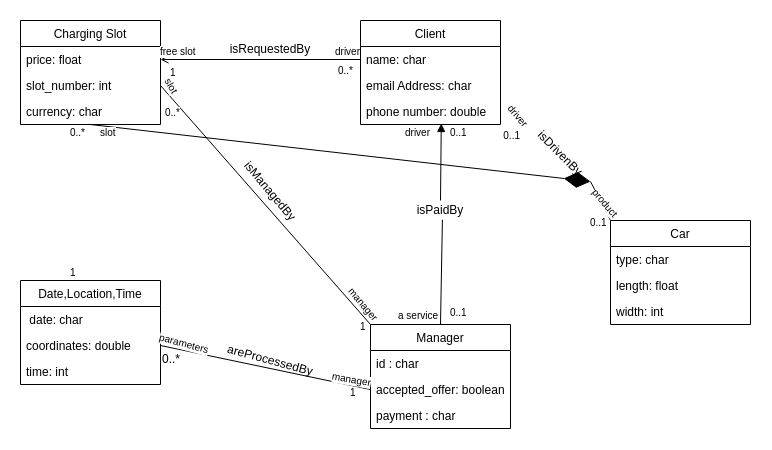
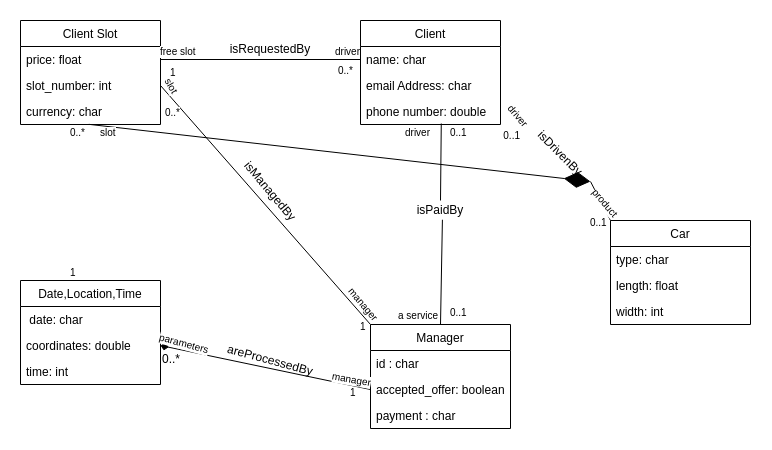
  <mxCell id="0" />
  <mxCell id="1" parent="0" />
  <mxCell id="2" value="Date,Location,Time" style="swimlane;fontStyle=0;childLayout=stackLayout;horizontal=1;startSize=26;fillColor=none;horizontalStack=0;resizeParent=1;resizeParentMax=0;resizeLast=0;collapsible=1;marginBottom=0;" vertex="1" parent="1"><mxGeometry x="20" y="280" width="140" height="104" as="geometry" /></mxCell>
  <mxCell id="3" value=" date: char" style="text;strokeColor=none;fillColor=none;align=left;verticalAlign=top;spacingLeft=4;spacingRight=4;overflow=hidden;rotatable=0;points=[[0,0.5],[1,0.5]];portConstraint=eastwest;" vertex="1" parent="2"><mxGeometry y="26" width="140" height="26" as="geometry" /></mxCell>
  <mxCell id="4" value="coordinates: double" style="text;strokeColor=none;fillColor=none;align=left;verticalAlign=top;spacingLeft=4;spacingRight=4;overflow=hidden;rotatable=0;points=[[0,0.5],[1,0.5]];portConstraint=eastwest;" vertex="1" parent="2"><mxGeometry y="52" width="140" height="26" as="geometry" /></mxCell>
  <mxCell id="5" value="time: int" style="text;strokeColor=none;fillColor=none;align=left;verticalAlign=top;spacingLeft=4;spacingRight=4;overflow=hidden;rotatable=0;points=[[0,0.5],[1,0.5]];portConstraint=eastwest;" vertex="1" parent="2"><mxGeometry y="78" width="140" height="26" as="geometry" /></mxCell>
  <mxCell id="6" value="Car" style="swimlane;fontStyle=0;childLayout=stackLayout;horizontal=1;startSize=26;fillColor=none;horizontalStack=0;resizeParent=1;resizeParentMax=0;resizeLast=0;collapsible=1;marginBottom=0;" vertex="1" parent="1"><mxGeometry x="610" y="220" width="140" height="104" as="geometry" /></mxCell>
  <mxCell id="7" value="type: char" style="text;strokeColor=none;fillColor=none;align=left;verticalAlign=top;spacingLeft=4;spacingRight=4;overflow=hidden;rotatable=0;points=[[0,0.5],[1,0.5]];portConstraint=eastwest;" vertex="1" parent="6"><mxGeometry y="26" width="140" height="26" as="geometry" /></mxCell>
  <mxCell id="8" value="length: float" style="text;strokeColor=none;fillColor=none;align=left;verticalAlign=top;spacingLeft=4;spacingRight=4;overflow=hidden;rotatable=0;points=[[0,0.5],[1,0.5]];portConstraint=eastwest;" vertex="1" parent="6"><mxGeometry y="52" width="140" height="26" as="geometry" /></mxCell>
  <mxCell id="9" value="width: int" style="text;strokeColor=none;fillColor=none;align=left;verticalAlign=top;spacingLeft=4;spacingRight=4;overflow=hidden;rotatable=0;points=[[0,0.5],[1,0.5]];portConstraint=eastwest;" vertex="1" parent="6"><mxGeometry y="78" width="140" height="26" as="geometry" /></mxCell>
  <mxCell id="10" value="Client" style="swimlane;fontStyle=0;childLayout=stackLayout;horizontal=1;startSize=26;fillColor=none;horizontalStack=0;resizeParent=1;resizeParentMax=0;resizeLast=0;collapsible=1;marginBottom=0;" vertex="1" parent="1"><mxGeometry x="360" y="20" width="140" height="104" as="geometry" /></mxCell>
  <mxCell id="11" value="name: char" style="text;align=left;verticalAlign=top;spacingLeft=4;spacingRight=4;overflow=hidden;rotatable=0;points=[[0,0.5],[1,0.5]];portConstraint=eastwest;" parent="10" vertex="1"><mxGeometry y="26" width="140" height="26" as="geometry" /></mxCell>
  <mxCell id="12" value="email Address: char" style="text;align=left;verticalAlign=top;spacingLeft=4;spacingRight=4;overflow=hidden;rotatable=0;points=[[0,0.5],[1,0.5]];portConstraint=eastwest;rounded=0;shadow=0;html=0;" parent="10" vertex="1"><mxGeometry y="52" width="140" height="26" as="geometry" /></mxCell>
  <mxCell id="13" value="phone number: double" style="text;align=left;verticalAlign=top;spacingLeft=4;spacingRight=4;overflow=hidden;rotatable=0;points=[[0,0.5],[1,0.5]];portConstraint=eastwest;rounded=0;shadow=0;html=0;" parent="10" vertex="1"><mxGeometry y="78" width="140" height="26" as="geometry" /></mxCell>
- <mxCell id="14" value="Charging Slot" style="swimlane;fontStyle=0;childLayout=stackLayout;horizontal=1;startSize=26;fillColor=none;horizontalStack=0;resizeParent=1;resizeParentMax=0;resizeLast=0;collapsible=1;marginBottom=0;" vertex="1" parent="1"><mxGeometry x="20" y="20" width="140" height="104" as="geometry" /></mxCell>
+ <mxCell id="14" value="Client Slot" style="swimlane;fontStyle=0;childLayout=stackLayout;horizontal=1;startSize=26;fillColor=none;horizontalStack=0;resizeParent=1;resizeParentMax=0;resizeLast=0;collapsible=1;marginBottom=0;" vertex="1" parent="1"><mxGeometry x="20" y="20" width="140" height="104" as="geometry" /></mxCell>
  <mxCell id="15" value="price: float" style="text;strokeColor=none;fillColor=none;align=left;verticalAlign=top;spacingLeft=4;spacingRight=4;overflow=hidden;rotatable=0;points=[[0,0.5],[1,0.5]];portConstraint=eastwest;" vertex="1" parent="14"><mxGeometry y="26" width="140" height="26" as="geometry" /></mxCell>
  <mxCell id="16" value="slot_number: int" style="text;strokeColor=none;fillColor=none;align=left;verticalAlign=top;spacingLeft=4;spacingRight=4;overflow=hidden;rotatable=0;points=[[0,0.5],[1,0.5]];portConstraint=eastwest;" vertex="1" parent="14"><mxGeometry y="52" width="140" height="26" as="geometry" /></mxCell>
  <mxCell id="17" value="currency: char" style="text;strokeColor=none;fillColor=none;align=left;verticalAlign=top;spacingLeft=4;spacingRight=4;overflow=hidden;rotatable=0;points=[[0,0.5],[1,0.5]];portConstraint=eastwest;" vertex="1" parent="14"><mxGeometry y="78" width="140" height="26" as="geometry" /></mxCell>
  <mxCell id="18" value="Manager" style="swimlane;fontStyle=0;childLayout=stackLayout;horizontal=1;startSize=26;fillColor=none;horizontalStack=0;resizeParent=1;resizeParentMax=0;resizeLast=0;collapsible=1;marginBottom=0;" vertex="1" parent="1"><mxGeometry x="370" y="324" width="140" height="104" as="geometry" /></mxCell>
  <mxCell id="19" value="id : char" style="text;strokeColor=none;fillColor=none;align=left;verticalAlign=top;spacingLeft=4;spacingRight=4;overflow=hidden;rotatable=0;points=[[0,0.5],[1,0.5]];portConstraint=eastwest;" vertex="1" parent="18"><mxGeometry y="26" width="140" height="26" as="geometry" /></mxCell>
  <mxCell id="20" value="accepted_offer: boolean" style="text;strokeColor=none;fillColor=none;align=left;verticalAlign=top;spacingLeft=4;spacingRight=4;overflow=hidden;rotatable=0;points=[[0,0.5],[1,0.5]];portConstraint=eastwest;" vertex="1" parent="18"><mxGeometry y="52" width="140" height="26" as="geometry" /></mxCell>
  <mxCell id="21" value="payment : char" style="text;strokeColor=none;fillColor=none;align=left;verticalAlign=top;spacingLeft=4;spacingRight=4;overflow=hidden;rotatable=0;points=[[0,0.5],[1,0.5]];portConstraint=eastwest;" vertex="1" parent="18"><mxGeometry y="78" width="140" height="26" as="geometry" /></mxCell>
  <mxCell id="22" value="isDrivenBy" style="text;html=1;strokeColor=none;fillColor=none;align=center;verticalAlign=middle;whiteSpace=wrap;rounded=0;rotation=45;" vertex="1" parent="1"><mxGeometry x="540" y="143" width="40" height="20" as="geometry" /></mxCell>
  <mxCell id="23" value="0..1" style="resizable=0;html=1;align=left;verticalAlign=bottom;labelBackgroundColor=#ffffff;fontSize=10;" connectable="0" vertex="1" parent="1"><mxGeometry x="580" y="220" as="geometry"><mxPoint x="8" y="10" as="offset" /></mxGeometry></mxCell>
  <mxCell id="24" value="0..1" style="resizable=0;html=1;align=right;verticalAlign=bottom;labelBackgroundColor=#ffffff;fontSize=10;" connectable="0" vertex="1" parent="1"><mxGeometry x="520" y="143" as="geometry" /></mxCell>
  <mxCell id="25" value="" style="endArrow=none;html=1;exitX=0;exitY=0;exitDx=0;exitDy=0;" edge="1" parent="1" source="6" target="27"><mxGeometry width="50" height="50" relative="1" as="geometry"><mxPoint x="370" y="380" as="sourcePoint" /><mxPoint x="420" y="330" as="targetPoint" /></mxGeometry></mxCell>
  <mxCell id="26" value="driver" style="resizable=0;html=1;align=right;verticalAlign=bottom;labelBackgroundColor=#ffffff;fontSize=10;rotation=50;" connectable="0" vertex="1" parent="1"><mxGeometry x="520" y="130" as="geometry" /></mxCell>
  <mxCell id="27" value="product" style="resizable=0;html=1;align=left;verticalAlign=bottom;labelBackgroundColor=#ffffff;fontSize=10;rotation=50;" connectable="0" vertex="1" parent="1"><mxGeometry x="590" y="181" as="geometry"><mxPoint x="8" y="10" as="offset" /></mxGeometry></mxCell>
  <mxCell id="28" value="isRequestedBy" style="text;html=1;strokeColor=none;fillColor=none;align=center;verticalAlign=middle;whiteSpace=wrap;rounded=0;rotation=0;" vertex="1" parent="1"><mxGeometry x="250" y="39" width="40" height="20" as="geometry" /></mxCell>
  <mxCell id="29" value="1" style="resizable=0;html=1;align=left;verticalAlign=bottom;labelBackgroundColor=#ffffff;fontSize=10;" connectable="0" vertex="1" parent="1"><mxGeometry x="160" y="70" as="geometry"><mxPoint x="8" y="10" as="offset" /></mxGeometry></mxCell>
  <mxCell id="30" value="0..*" style="resizable=0;html=1;align=right;verticalAlign=bottom;labelBackgroundColor=#ffffff;fontSize=10;" connectable="0" vertex="1" parent="1"><mxGeometry x="260" y="153" as="geometry"><mxPoint x="93" y="-75" as="offset" /></mxGeometry></mxCell>
- <mxCell id="31" value="" style="endArrow=open;html=1;entryX=1;entryY=0.5;entryDx=0;entryDy=0;exitX=0;exitY=0.5;exitDx=0;exitDy=0;" edge="1" parent="1" source="11" target="15"><mxGeometry width="50" height="50" relative="1" as="geometry"><mxPoint x="350" y="233" as="sourcePoint" /><mxPoint x="240" y="124" as="targetPoint" /></mxGeometry></mxCell>
+ <mxCell id="31" value="" style="endArrow=none;html=1;entryX=1;entryY=0.5;entryDx=0;entryDy=0;exitX=0;exitY=0.5;exitDx=0;exitDy=0;" edge="1" parent="1" source="11" target="15"><mxGeometry width="50" height="50" relative="1" as="geometry"><mxPoint x="350" y="233" as="sourcePoint" /><mxPoint x="240" y="124" as="targetPoint" /></mxGeometry></mxCell>
  <mxCell id="32" value="driver" style="resizable=0;html=1;align=right;verticalAlign=bottom;labelBackgroundColor=#ffffff;fontSize=10;rotation=0;" connectable="0" vertex="1" parent="1"><mxGeometry x="360" y="59" as="geometry" /></mxCell>
- <mxCell id="33" value="free slot" style="resizable=0;html=1;align=left;verticalAlign=bottom;labelBackgroundColor=#ffffff;fontSize=10;fillColor=#f8cecc;" connectable="0" vertex="1" parent="1"><mxGeometry x="150" y="49" as="geometry"><mxPoint x="8" y="10" as="offset" /></mxGeometry></mxCell>
+ <mxCell id="33" value="free slot" style="resizable=0;html=1;align=left;verticalAlign=bottom;labelBackgroundColor=#ffffff;fontSize=10;" connectable="0" vertex="1" parent="1"><mxGeometry x="150" y="49" as="geometry"><mxPoint x="8" y="10" as="offset" /></mxGeometry></mxCell>
  <mxCell id="34" value="" style="endArrow=diamondThin;endFill=1;endSize=24;html=1;exitX=0.488;exitY=0.994;exitDx=0;exitDy=0;exitPerimeter=0;" edge="1" parent="1" source="17" target="27"><mxGeometry width="160" relative="1" as="geometry"><mxPoint x="90" y="140" as="sourcePoint" /><mxPoint x="500" y="330" as="targetPoint" /></mxGeometry></mxCell>
  <mxCell id="35" value="slot" style="resizable=0;html=1;align=left;verticalAlign=bottom;labelBackgroundColor=#ffffff;fontSize=10;" connectable="0" vertex="1" parent="1"><mxGeometry x="90" y="130" as="geometry"><mxPoint x="8" y="10" as="offset" /></mxGeometry></mxCell>
  <mxCell id="36" value="1" style="resizable=0;html=1;align=left;verticalAlign=bottom;labelBackgroundColor=#ffffff;fontSize=10;" connectable="0" vertex="1" parent="1"><mxGeometry x="60" y="270" as="geometry"><mxPoint x="8" y="10" as="offset" /></mxGeometry></mxCell>
  <mxCell id="37" value="0..*" style="resizable=0;html=1;align=left;verticalAlign=bottom;labelBackgroundColor=#ffffff;fontSize=10;" connectable="0" vertex="1" parent="1"><mxGeometry x="60" y="130" as="geometry"><mxPoint x="8" y="10" as="offset" /></mxGeometry></mxCell>
  <mxCell id="38" value="isManagedBy" style="text;html=1;strokeColor=none;fillColor=none;align=center;verticalAlign=middle;whiteSpace=wrap;rounded=0;rotation=50;" vertex="1" parent="1"><mxGeometry x="250" y="181" width="40" height="20" as="geometry" /></mxCell>
  <mxCell id="39" value="1" style="resizable=0;html=1;align=left;verticalAlign=bottom;labelBackgroundColor=#ffffff;fontSize=10;" connectable="0" vertex="1" parent="1"><mxGeometry x="350" y="324" as="geometry"><mxPoint x="8" y="10" as="offset" /></mxGeometry></mxCell>
  <mxCell id="40" value="" style="endArrow=none;html=1;entryX=1;entryY=0.5;entryDx=0;entryDy=0;exitX=0;exitY=0;exitDx=0;exitDy=0;" edge="1" parent="1" source="18" target="16"><mxGeometry width="50" height="50" relative="1" as="geometry"><mxPoint x="370" y="166.5" as="sourcePoint" /><mxPoint x="170" y="166.5" as="targetPoint" /></mxGeometry></mxCell>
  <mxCell id="41" value="manager" style="resizable=0;html=1;align=right;verticalAlign=bottom;labelBackgroundColor=#ffffff;fontSize=10;rotation=50;" connectable="0" vertex="1" parent="1"><mxGeometry x="370" y="324" as="geometry" /></mxCell>
  <mxCell id="42" value="slot" style="resizable=0;html=1;align=left;verticalAlign=bottom;labelBackgroundColor=#ffffff;fontSize=10;rotation=60;" connectable="0" vertex="1" parent="1"><mxGeometry x="150" y="153" as="geometry"><mxPoint x="-56.964" y="-44.032" as="offset" /></mxGeometry></mxCell>
  <mxCell id="43" value="0..*" style="resizable=0;html=1;align=right;verticalAlign=bottom;labelBackgroundColor=#ffffff;fontSize=10;" connectable="0" vertex="1" parent="1"><mxGeometry x="180" y="120" as="geometry" /></mxCell>
  <mxCell id="44" value="areProcessedBy" style="text;html=1;strokeColor=none;fillColor=none;align=center;verticalAlign=middle;whiteSpace=wrap;rounded=0;rotation=15;" vertex="1" parent="1"><mxGeometry x="250" y="350" width="40" height="20" as="geometry" /></mxCell>
  <mxCell id="45" value="1" style="resizable=0;html=1;align=left;verticalAlign=bottom;labelBackgroundColor=#ffffff;fontSize=10;" connectable="0" vertex="1" parent="1"><mxGeometry x="340" y="390" as="geometry"><mxPoint x="8" y="10" as="offset" /></mxGeometry></mxCell>
- <mxCell id="46" value="" style="endArrow=none;html=1;entryX=1;entryY=0.5;entryDx=0;entryDy=0;exitX=0;exitY=0.5;exitDx=0;exitDy=0;" edge="1" parent="1" source="20" target="4"><mxGeometry width="50" height="50" relative="1" as="geometry"><mxPoint x="360" y="360" as="sourcePoint" /><mxPoint x="160" y="360" as="targetPoint" /></mxGeometry></mxCell>
+ <mxCell id="46" value="" style="endArrow=diamond;html=1;entryX=1;entryY=0.5;entryDx=0;entryDy=0;exitX=0;exitY=0.5;exitDx=0;exitDy=0;" edge="1" parent="1" source="20" target="4"><mxGeometry width="50" height="50" relative="1" as="geometry"><mxPoint x="360" y="360" as="sourcePoint" /><mxPoint x="160" y="360" as="targetPoint" /></mxGeometry></mxCell>
  <mxCell id="47" value="parameters" style="resizable=0;html=1;align=left;verticalAlign=bottom;labelBackgroundColor=#ffffff;fontSize=10;rotation=15;" connectable="0" vertex="1" parent="1"><mxGeometry x="150" y="332" as="geometry"><mxPoint x="8" y="10" as="offset" /></mxGeometry></mxCell>
  <mxCell id="48" value="manager" style="resizable=0;html=1;align=right;verticalAlign=bottom;labelBackgroundColor=#ffffff;fontSize=10;rotation=10;" connectable="0" vertex="1" parent="1"><mxGeometry x="370" y="390" as="geometry" /></mxCell>
  <mxCell id="49" value="0..*" style="text;html=1;" vertex="1" parent="1"><mxGeometry x="160" y="345" width="40" height="30" as="geometry" /></mxCell>
- <mxCell id="50" value="" style="endArrow=block;html=1;entryX=0.577;entryY=0.962;entryDx=0;entryDy=0;entryPerimeter=0;exitX=0.5;exitY=0;exitDx=0;exitDy=0;" edge="1" parent="1" source="51" target="13"><mxGeometry width="50" height="50" relative="1" as="geometry"><mxPoint x="400" y="360" as="sourcePoint" /><mxPoint x="450" y="310" as="targetPoint" /></mxGeometry></mxCell>
+ <mxCell id="50" value="" style="endArrow=none;html=1;entryX=0.577;entryY=0.962;entryDx=0;entryDy=0;entryPerimeter=0;exitX=0.5;exitY=0;exitDx=0;exitDy=0;" edge="1" parent="1" source="51" target="13"><mxGeometry width="50" height="50" relative="1" as="geometry"><mxPoint x="400" y="360" as="sourcePoint" /><mxPoint x="450" y="310" as="targetPoint" /></mxGeometry></mxCell>
  <mxCell id="51" value="isPaidBy" style="text;html=1;strokeColor=none;fillColor=none;align=center;verticalAlign=middle;whiteSpace=wrap;rounded=0;rotation=0;" vertex="1" parent="1"><mxGeometry x="420" y="200" width="40" height="20" as="geometry" /></mxCell>
  <mxCell id="52" value="" style="endArrow=none;html=1;entryX=0.548;entryY=0.962;entryDx=0;entryDy=0;entryPerimeter=0;exitX=0.5;exitY=0;exitDx=0;exitDy=0;" edge="1" parent="1" source="18" target="51"><mxGeometry width="50" height="50" relative="1" as="geometry"><mxPoint x="440" y="324" as="sourcePoint" /><mxPoint x="436.72" y="123.012" as="targetPoint" /></mxGeometry></mxCell>
  <mxCell id="53" value="a service" style="resizable=0;html=1;align=right;verticalAlign=bottom;labelBackgroundColor=#ffffff;fontSize=10;rotation=0;" connectable="0" vertex="1" parent="1"><mxGeometry x="400" y="390" as="geometry"><mxPoint x="38.127" y="-67.218" as="offset" /></mxGeometry></mxCell>
  <mxCell id="54" value="driver" style="resizable=0;html=1;align=right;verticalAlign=bottom;labelBackgroundColor=#ffffff;fontSize=10;rotation=0;" connectable="0" vertex="1" parent="1"><mxGeometry x="430" y="140" as="geometry" /></mxCell>
  <mxCell id="55" value="0..1" style="resizable=0;html=1;align=left;verticalAlign=bottom;labelBackgroundColor=#ffffff;fontSize=10;" connectable="0" vertex="1" parent="1"><mxGeometry x="440" y="130" as="geometry"><mxPoint x="8" y="10" as="offset" /></mxGeometry></mxCell>
  <mxCell id="56" value="0..1" style="resizable=0;html=1;align=left;verticalAlign=bottom;labelBackgroundColor=#ffffff;fontSize=10;" connectable="0" vertex="1" parent="1"><mxGeometry x="440" y="310" as="geometry"><mxPoint x="8" y="10" as="offset" /></mxGeometry></mxCell>
